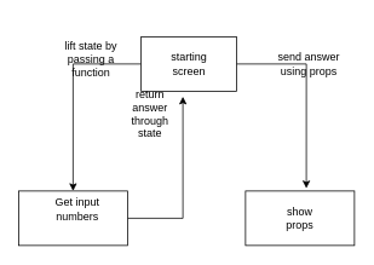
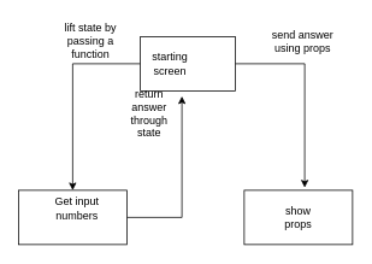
  <mxCell id="0" />
  <mxCell id="1" parent="0" />
  <mxCell id="2" style="edgeStyle=orthogonalEdgeStyle;rounded=0;orthogonalLoop=1;jettySize=auto;html=1;entryX=0.5;entryY=0;entryDx=0;entryDy=0;" edge="1" parent="1" source="4" target="6"><mxGeometry relative="1" as="geometry" /></mxCell>
  <mxCell id="3" style="edgeStyle=orthogonalEdgeStyle;rounded=0;orthogonalLoop=1;jettySize=auto;html=1;entryX=0.558;entryY=-0.05;entryDx=0;entryDy=0;entryPerimeter=0;" edge="1" parent="1" source="4" target="7"><mxGeometry relative="1" as="geometry" /></mxCell>
  <mxCell id="4" value="" style="rounded=0;whiteSpace=wrap;html=1;" vertex="1" parent="1"><mxGeometry x="155" y="40" width="105" height="60" as="geometry" /></mxCell>
  <mxCell id="5" style="edgeStyle=orthogonalEdgeStyle;rounded=0;orthogonalLoop=1;jettySize=auto;html=1;entryX=0.438;entryY=1.1;entryDx=0;entryDy=0;entryPerimeter=0;" edge="1" parent="1" source="6" target="4"><mxGeometry relative="1" as="geometry"><mxPoint x="200" y="125" as="targetPoint" /></mxGeometry></mxCell>
  <mxCell id="6" value="" style="rounded=0;whiteSpace=wrap;html=1;" vertex="1" parent="1"><mxGeometry x="20" y="210" width="120" height="60" as="geometry" /></mxCell>
  <mxCell id="7" value="" style="rounded=0;whiteSpace=wrap;html=1;" vertex="1" parent="1"><mxGeometry x="270" y="210" width="120" height="60" as="geometry" /></mxCell>
  <mxCell id="8" value="Get input numbers" style="text;html=1;strokeColor=none;fillColor=none;align=center;verticalAlign=middle;whiteSpace=wrap;rounded=0;" vertex="1" parent="1"><mxGeometry x="55" y="215" width="60" height="30" as="geometry" /></mxCell>
  <mxCell id="9" value="show props" style="text;html=1;strokeColor=none;fillColor=none;align=center;verticalAlign=middle;whiteSpace=wrap;rounded=0;" vertex="1" parent="1"><mxGeometry x="300" y="225" width="60" height="30" as="geometry" /></mxCell>
- <mxCell id="10" value="starting screen" style="text;html=1;strokeColor=none;fillColor=none;align=center;verticalAlign=middle;whiteSpace=wrap;rounded=0;" vertex="1" parent="1"><mxGeometry x="178" y="55" width="60" height="30" as="geometry" /></mxCell>
- <mxCell id="11" value="send answer using props" style="text;html=1;strokeColor=none;fillColor=none;align=center;verticalAlign=middle;whiteSpace=wrap;rounded=0;" vertex="1" parent="1"><mxGeometry x="295" y="55" width="90" height="30" as="geometry" /></mxCell>
+ <mxCell id="10" value="starting screen" style="text;html=1;strokeColor=none;fillColor=none;align=center;verticalAlign=middle;whiteSpace=wrap;rounded=0;" vertex="1" parent="1"><mxGeometry x="158" y="55" width="60" height="30" as="geometry" /></mxCell>
+ <mxCell id="11" value="send answer using props" style="text;html=1;strokeColor=none;fillColor=none;align=center;verticalAlign=middle;whiteSpace=wrap;rounded=0;" vertex="1" parent="1"><mxGeometry x="290" y="30" width="90" height="30" as="geometry" /></mxCell>
  <mxCell id="12" value="return answer through state" style="text;html=1;strokeColor=none;fillColor=none;align=center;verticalAlign=middle;whiteSpace=wrap;rounded=0;" vertex="1" parent="1"><mxGeometry x="130" y="110" width="70" height="30" as="geometry" /></mxCell>
- <mxCell id="13" value="lift state by passing a function" style="text;html=1;strokeColor=none;fillColor=none;align=center;verticalAlign=middle;whiteSpace=wrap;rounded=0;" vertex="1" parent="1"><mxGeometry x="60" y="40" width="80" height="50" as="geometry" /></mxCell>
+ <mxCell id="13" value="lift state by passing a function" style="text;html=1;strokeColor=none;fillColor=none;align=center;verticalAlign=middle;whiteSpace=wrap;rounded=0;" vertex="1" parent="1"><mxGeometry x="60" y="20" width="80" height="50" as="geometry" /></mxCell>
